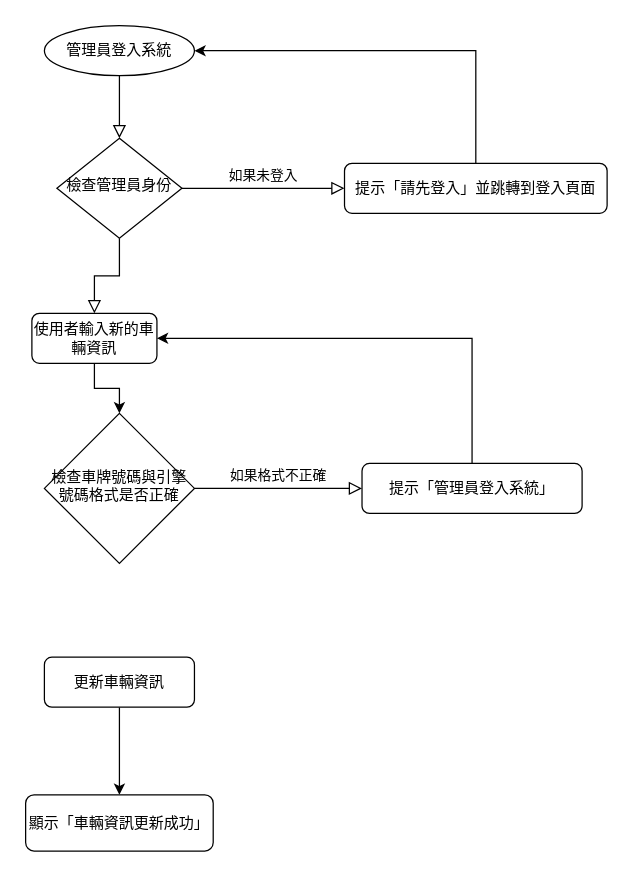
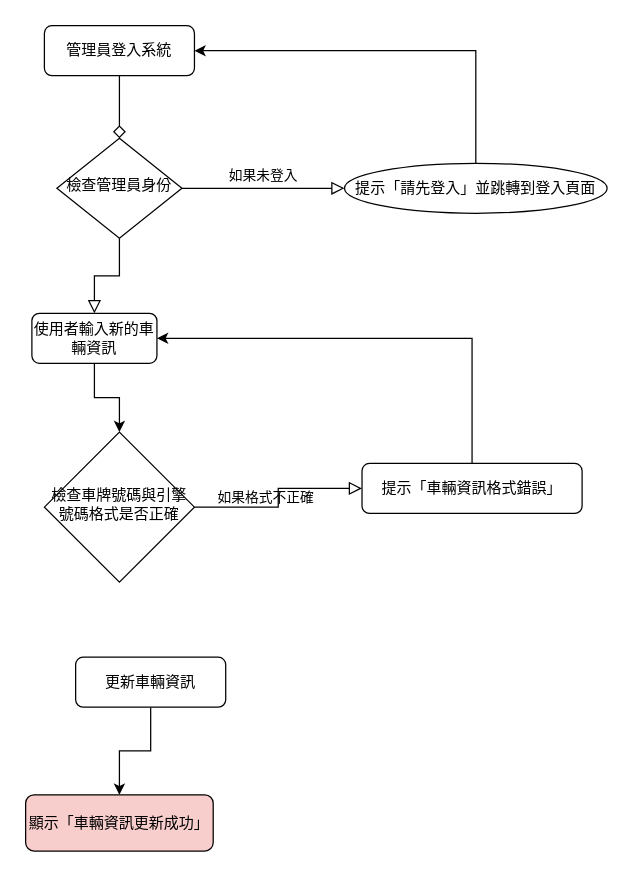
  <mxCell id="0" />
  <mxCell id="1" parent="0" />
  <mxCell id="2" value="&lt;div&gt;如果格式不正確&lt;/div&gt;" style="edgeStyle=orthogonalEdgeStyle;rounded=0;html=1;jettySize=auto;orthogonalLoop=1;fontSize=11;endArrow=block;endFill=0;endSize=8;strokeWidth=1;shadow=0;labelBackgroundColor=none;" edge="1" parent="1" source="3" target="7"><mxGeometry y="10" relative="1" as="geometry"><mxPoint as="offset" /></mxGeometry></mxCell>
- <mxCell id="3" value="&lt;div&gt;檢查車牌號碼與引擎號碼格式是否正確&lt;/div&gt;" style="rhombus;whiteSpace=wrap;html=1;shadow=0;fontFamily=Helvetica;fontSize=12;align=center;strokeWidth=1;spacing=6;spacingTop=-4;" vertex="1" parent="1"><mxGeometry x="35" y="330" width="120" height="120" as="geometry" /></mxCell>
+ <mxCell id="3" value="&lt;div&gt;檢查車牌號碼與引擎號碼格式是否正確&lt;/div&gt;" style="rhombus;whiteSpace=wrap;html=1;shadow=0;fontFamily=Helvetica;fontSize=12;align=center;strokeWidth=1;spacing=6;spacingTop=-4;" vertex="1" parent="1"><mxGeometry x="35" y="345" width="120" height="120" as="geometry" /></mxCell>
  <mxCell id="4" value="" style="edgeStyle=orthogonalEdgeStyle;rounded=0;orthogonalLoop=1;jettySize=auto;html=1;" edge="1" parent="1" source="5" target="17"><mxGeometry relative="1" as="geometry" /></mxCell>
- <mxCell id="5" value="&lt;div&gt;更新車輛資訊&lt;/div&gt;" style="rounded=1;whiteSpace=wrap;html=1;fontSize=12;glass=0;strokeWidth=1;shadow=0;" vertex="1" parent="1"><mxGeometry x="35" y="525" width="120" height="40" as="geometry" /></mxCell>
+ <mxCell id="5" value="&lt;div&gt;更新車輛資訊&lt;/div&gt;" style="rounded=1;whiteSpace=wrap;html=1;fontSize=12;glass=0;strokeWidth=1;shadow=0;" vertex="1" parent="1"><mxGeometry x="60" y="525" width="120" height="40" as="geometry" /></mxCell>
  <mxCell id="6" style="edgeStyle=orthogonalEdgeStyle;rounded=0;orthogonalLoop=1;jettySize=auto;html=1;exitX=0.5;exitY=0;exitDx=0;exitDy=0;entryX=1;entryY=0.5;entryDx=0;entryDy=0;" edge="1" parent="1" source="7" target="16"><mxGeometry relative="1" as="geometry" /></mxCell>
- <mxCell id="7" value="&lt;div&gt;提示「管理員登入系統」&lt;/div&gt;" style="rounded=1;whiteSpace=wrap;html=1;fontSize=12;glass=0;strokeWidth=1;shadow=0;" vertex="1" parent="1"><mxGeometry x="289" y="370" width="176" height="40" as="geometry" /></mxCell>
- <mxCell id="8" value="" style="rounded=0;html=1;jettySize=auto;orthogonalLoop=1;fontSize=11;endArrow=block;endFill=0;endSize=8;strokeWidth=1;shadow=0;labelBackgroundColor=none;edgeStyle=orthogonalEdgeStyle;" edge="1" parent="1" source="9" target="12"><mxGeometry relative="1" as="geometry" /></mxCell>
- <mxCell id="9" value="&lt;div&gt;管理員登入系統&lt;/div&gt;" style="ellipse;whiteSpace=wrap;html=1;fontSize=12;glass=0;strokeWidth=1;shadow=0;" vertex="1" parent="1"><mxGeometry x="35" y="20" width="120" height="40" as="geometry" /></mxCell>
+ <mxCell id="7" value="&lt;div&gt;提示「車輛資訊格式錯誤」&lt;/div&gt;" style="rounded=1;whiteSpace=wrap;html=1;fontSize=12;glass=0;strokeWidth=1;shadow=0;" vertex="1" parent="1"><mxGeometry x="289" y="370" width="176" height="40" as="geometry" /></mxCell>
+ <mxCell id="8" value="" style="rounded=0;html=1;jettySize=auto;orthogonalLoop=1;fontSize=11;endArrow=diamond;endFill=0;endSize=8;strokeWidth=1;shadow=0;labelBackgroundColor=none;edgeStyle=orthogonalEdgeStyle;" edge="1" parent="1" source="9" target="12"><mxGeometry relative="1" as="geometry" /></mxCell>
+ <mxCell id="9" value="&lt;div&gt;管理員登入系統&lt;/div&gt;" style="rounded=1;whiteSpace=wrap;html=1;fontSize=12;glass=0;strokeWidth=1;shadow=0;" vertex="1" parent="1"><mxGeometry x="35" y="20" width="120" height="40" as="geometry" /></mxCell>
  <mxCell id="10" value="&lt;div&gt;如果已登入&lt;/div&gt;" style="rounded=0;html=1;jettySize=auto;orthogonalLoop=1;fontSize=11;endArrow=block;endFill=0;endSize=8;strokeWidth=1;shadow=0;labelBackgroundColor=none;edgeStyle=orthogonalEdgeStyle;entryX=0.5;entryY=0;entryDx=0;entryDy=0;" edge="1" parent="1" source="12" target="16"><mxGeometry x="-0.111" y="40" relative="1" as="geometry"><mxPoint as="offset" /><mxPoint x="95" y="230" as="targetPoint" /></mxGeometry></mxCell>
  <mxCell id="11" value="&lt;div&gt;如果未登入&lt;/div&gt;" style="edgeStyle=orthogonalEdgeStyle;rounded=0;html=1;jettySize=auto;orthogonalLoop=1;fontSize=11;endArrow=block;endFill=0;endSize=8;strokeWidth=1;shadow=0;labelBackgroundColor=none;" edge="1" parent="1" source="12" target="14"><mxGeometry y="10" relative="1" as="geometry"><mxPoint as="offset" /></mxGeometry></mxCell>
  <mxCell id="12" value="&lt;div&gt;檢查管理員身份&lt;/div&gt;" style="rhombus;whiteSpace=wrap;html=1;shadow=0;fontFamily=Helvetica;fontSize=12;align=center;strokeWidth=1;spacing=6;spacingTop=-4;" vertex="1" parent="1"><mxGeometry x="45" y="110" width="100" height="80" as="geometry" /></mxCell>
  <mxCell id="13" style="edgeStyle=orthogonalEdgeStyle;rounded=0;orthogonalLoop=1;jettySize=auto;html=1;exitX=0.5;exitY=0;exitDx=0;exitDy=0;entryX=1;entryY=0.5;entryDx=0;entryDy=0;" edge="1" parent="1" source="14" target="9"><mxGeometry relative="1" as="geometry" /></mxCell>
- <mxCell id="14" value="&lt;div&gt;提示「請先登入」並跳轉到登入頁面&lt;/div&gt;" style="rounded=1;whiteSpace=wrap;html=1;fontSize=12;glass=0;strokeWidth=1;shadow=0;" vertex="1" parent="1"><mxGeometry x="275" y="130" width="210" height="40" as="geometry" /></mxCell>
+ <mxCell id="14" value="&lt;div&gt;提示「請先登入」並跳轉到登入頁面&lt;/div&gt;" style="ellipse;whiteSpace=wrap;html=1;fontSize=12;glass=0;strokeWidth=1;shadow=0;" vertex="1" parent="1"><mxGeometry x="275" y="130" width="210" height="40" as="geometry" /></mxCell>
  <mxCell id="15" value="" style="edgeStyle=orthogonalEdgeStyle;rounded=0;orthogonalLoop=1;jettySize=auto;html=1;" edge="1" parent="1" source="16" target="3"><mxGeometry relative="1" as="geometry" /></mxCell>
  <mxCell id="16" value="&lt;div&gt;使用者輸入新的車輛資訊&lt;/div&gt;" style="rounded=1;whiteSpace=wrap;html=1;" vertex="1" parent="1"><mxGeometry x="25" y="250" width="100" height="40" as="geometry" /></mxCell>
- <mxCell id="17" value="&lt;div&gt;顯示「車輛資訊更新成功」&lt;/div&gt;" style="rounded=1;whiteSpace=wrap;html=1;glass=0;strokeWidth=1;shadow=0;" vertex="1" parent="1"><mxGeometry x="20" y="635" width="150" height="45" as="geometry" /></mxCell>
+ <mxCell id="17" value="&lt;div&gt;顯示「車輛資訊更新成功」&lt;/div&gt;" style="rounded=1;whiteSpace=wrap;html=1;glass=0;strokeWidth=1;shadow=0;fillColor=#f8cecc;" vertex="1" parent="1"><mxGeometry x="20" y="635" width="150" height="45" as="geometry" /></mxCell>
